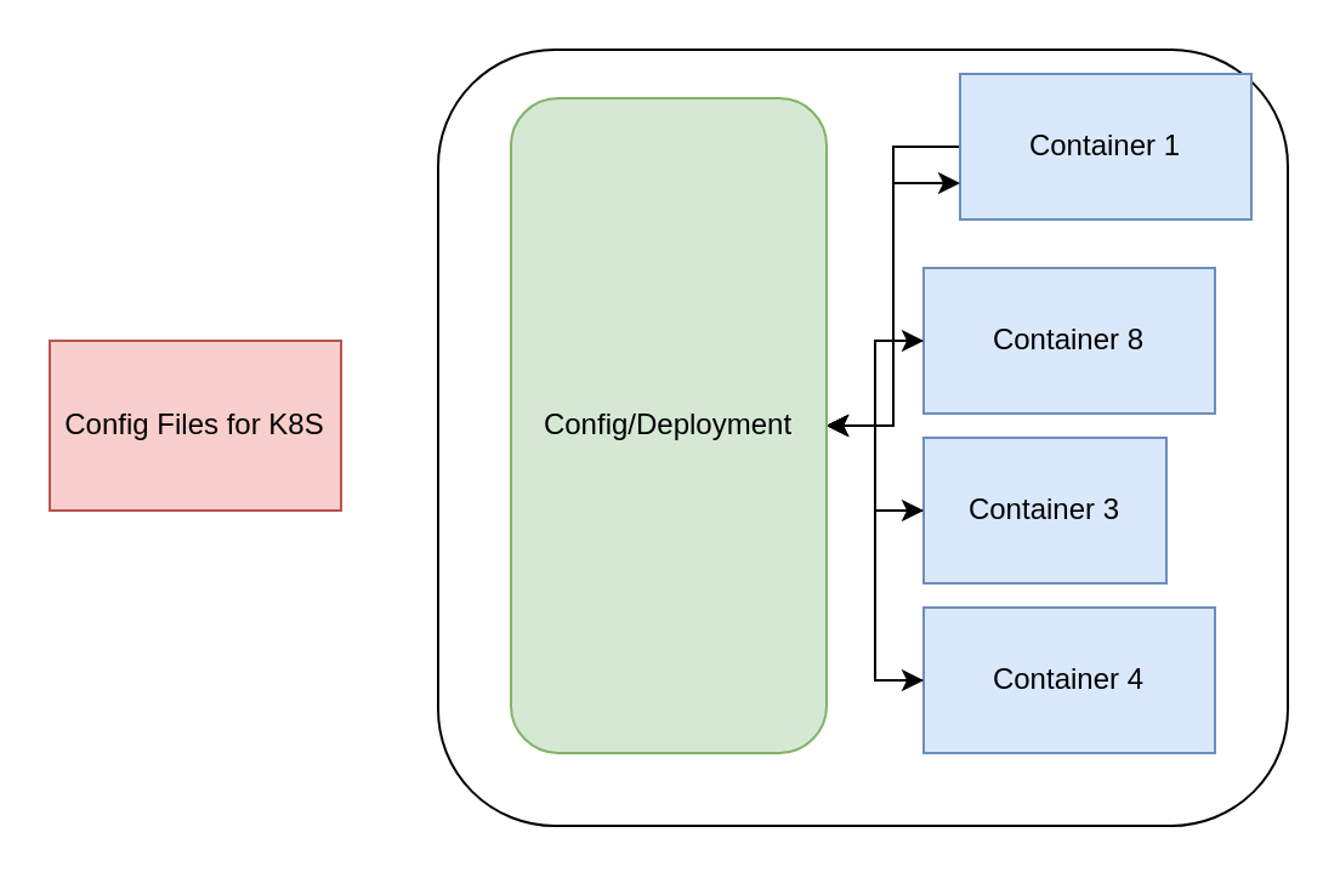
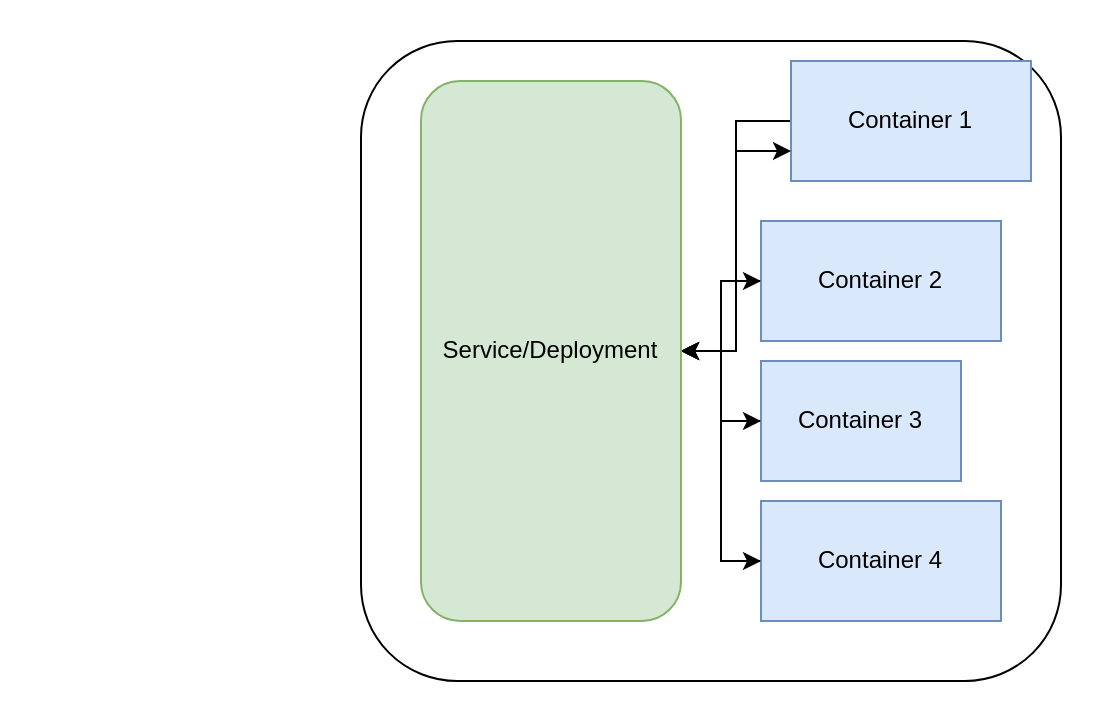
  <mxCell id="0" />
  <mxCell id="1" parent="0" />
  <mxCell id="2" value="" style="rounded=1;whiteSpace=wrap;html=1;" parent="1" vertex="1"><mxGeometry x="180" y="20" width="350" height="320" as="geometry" /></mxCell>
  <mxCell id="3" style="edgeStyle=orthogonalEdgeStyle;rounded=0;orthogonalLoop=1;jettySize=auto;html=1;" parent="1" source="4" target="15" edge="1"><mxGeometry relative="1" as="geometry" /></mxCell>
  <mxCell id="4" value="Container 1" style="rounded=0;whiteSpace=wrap;html=1;fillColor=#dae8fc;strokeColor=#6c8ebf;" parent="1" vertex="1"><mxGeometry x="395" y="30" width="120" height="60" as="geometry" /></mxCell>
  <mxCell id="5" style="edgeStyle=orthogonalEdgeStyle;rounded=0;orthogonalLoop=1;jettySize=auto;html=1;" parent="1" source="6" target="15" edge="1"><mxGeometry relative="1" as="geometry" /></mxCell>
- <mxCell id="6" value="Container 8" style="rounded=0;whiteSpace=wrap;html=1;fillColor=#dae8fc;strokeColor=#6c8ebf;" parent="1" vertex="1"><mxGeometry x="380" y="110" width="120" height="60" as="geometry" /></mxCell>
+ <mxCell id="6" value="Container 2" style="rounded=0;whiteSpace=wrap;html=1;fillColor=#dae8fc;strokeColor=#6c8ebf;" parent="1" vertex="1"><mxGeometry x="380" y="110" width="120" height="60" as="geometry" /></mxCell>
  <mxCell id="7" style="edgeStyle=orthogonalEdgeStyle;rounded=0;orthogonalLoop=1;jettySize=auto;html=1;" parent="1" source="8" target="15" edge="1"><mxGeometry relative="1" as="geometry" /></mxCell>
  <mxCell id="8" value="Container 3" style="rounded=0;whiteSpace=wrap;html=1;fillColor=#dae8fc;strokeColor=#6c8ebf;" parent="1" vertex="1"><mxGeometry x="380" y="180" width="100" height="60" as="geometry" /></mxCell>
  <mxCell id="9" style="edgeStyle=orthogonalEdgeStyle;rounded=0;orthogonalLoop=1;jettySize=auto;html=1;" parent="1" source="10" target="15" edge="1"><mxGeometry relative="1" as="geometry" /></mxCell>
  <mxCell id="10" value="Container 4" style="rounded=0;whiteSpace=wrap;html=1;fillColor=#dae8fc;strokeColor=#6c8ebf;" parent="1" vertex="1"><mxGeometry x="380" y="250" width="120" height="60" as="geometry" /></mxCell>
  <mxCell id="11" style="edgeStyle=orthogonalEdgeStyle;rounded=0;orthogonalLoop=1;jettySize=auto;html=1;entryX=0;entryY=0.75;entryDx=0;entryDy=0;" parent="1" source="15" target="4" edge="1"><mxGeometry relative="1" as="geometry" /></mxCell>
  <mxCell id="12" style="edgeStyle=orthogonalEdgeStyle;rounded=0;orthogonalLoop=1;jettySize=auto;html=1;" parent="1" source="15" target="6" edge="1"><mxGeometry relative="1" as="geometry" /></mxCell>
  <mxCell id="13" style="edgeStyle=orthogonalEdgeStyle;rounded=0;orthogonalLoop=1;jettySize=auto;html=1;entryX=0;entryY=0.5;entryDx=0;entryDy=0;" parent="1" source="15" target="8" edge="1"><mxGeometry relative="1" as="geometry" /></mxCell>
  <mxCell id="14" style="edgeStyle=orthogonalEdgeStyle;rounded=0;orthogonalLoop=1;jettySize=auto;html=1;entryX=0;entryY=0.5;entryDx=0;entryDy=0;" parent="1" source="15" target="10" edge="1"><mxGeometry relative="1" as="geometry" /></mxCell>
- <mxCell id="15" value="Config/Deployment" style="rounded=1;whiteSpace=wrap;html=1;direction=south;fillColor=#d5e8d4;strokeColor=#82b366;" parent="1" vertex="1"><mxGeometry x="210" y="40" width="130" height="270" as="geometry" /></mxCell>
- <mxCell id="16" value="Config Files for K8S" style="rounded=0;whiteSpace=wrap;html=1;fillColor=#f8cecc;strokeColor=#b85450;" parent="1" vertex="1"><mxGeometry x="20" y="140" width="120" height="70" as="geometry" /></mxCell>
+ <mxCell id="15" value="Service/Deployment" style="rounded=1;whiteSpace=wrap;html=1;direction=south;fillColor=#d5e8d4;strokeColor=#82b366;" parent="1" vertex="1"><mxGeometry x="210" y="40" width="130" height="270" as="geometry" /></mxCell>
